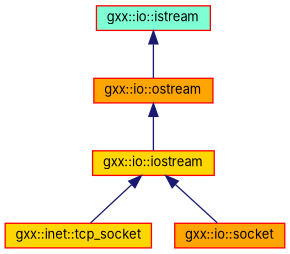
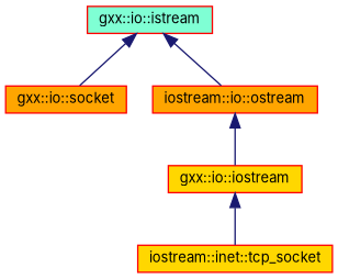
  digraph {
    fontname=Inter
    node [color=red fillcolor=gold fontname=Inter fontsize=10 shape=record style=filled]
    edge [color=midnightblue dir=back fontname=Inter fontsize=10 labelfontname=Helvetica labelfontsize=10 style=solid]
    n1 [fontcolor=black height=0.2 label="gxx::io::iostream" width=0.4]
-   n2 [height=0.2 label="gxx::inet::tcp_socket" width=0.4]
+   n2 [height=0.2 label="iostream::inet::tcp_socket" width=0.4]
    n3 [fillcolor=orange height=0.2 label="gxx::io::socket" width=0.4]
-   n4 [fillcolor=orange height=0.2 label="gxx::io::ostream" width=0.4]
+   n4 [fillcolor=orange height=0.2 label="iostream::io::ostream" width=0.4]
    n5 [fillcolor=aquamarine height=0.2 label="gxx::io::istream" width=0.4]
    n1 -> n2
-   n1 -> n3
+   n5 -> n3
    n4 -> n1
    n5 -> n4
  }
